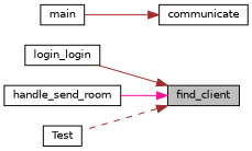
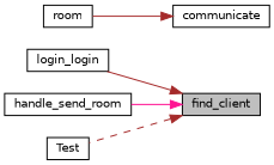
  digraph {
    rankdir=RL
    node [color=black fillcolor=white fontname=Helvetica fontsize=10 shape=record style=filled]
    edge [color=brown dir=back fontname=Helvetica fontsize=10 labelfontname=Helvetica labelfontsize=10 style=solid]
    n1 [fillcolor=grey75 fontcolor=black height=0.2 label=find_client width=0.4]
    n2 [height=0.2 label=login_login width=0.4]
    n3 [height=0.2 label=handle_send_room width=0.4]
    n4 [height=0.2 label=Test width=0.4]
    n5 [height=0.2 label=communicate width=0.4]
-   n6 [height=0.2 label=main width=0.4]
+   n6 [height=0.2 label=room width=0.4]
    n1 -> n2
    n1 -> n3 [color=deeppink]
    n1 -> n4 [style=dashed]
    n5 -> n6
  }
